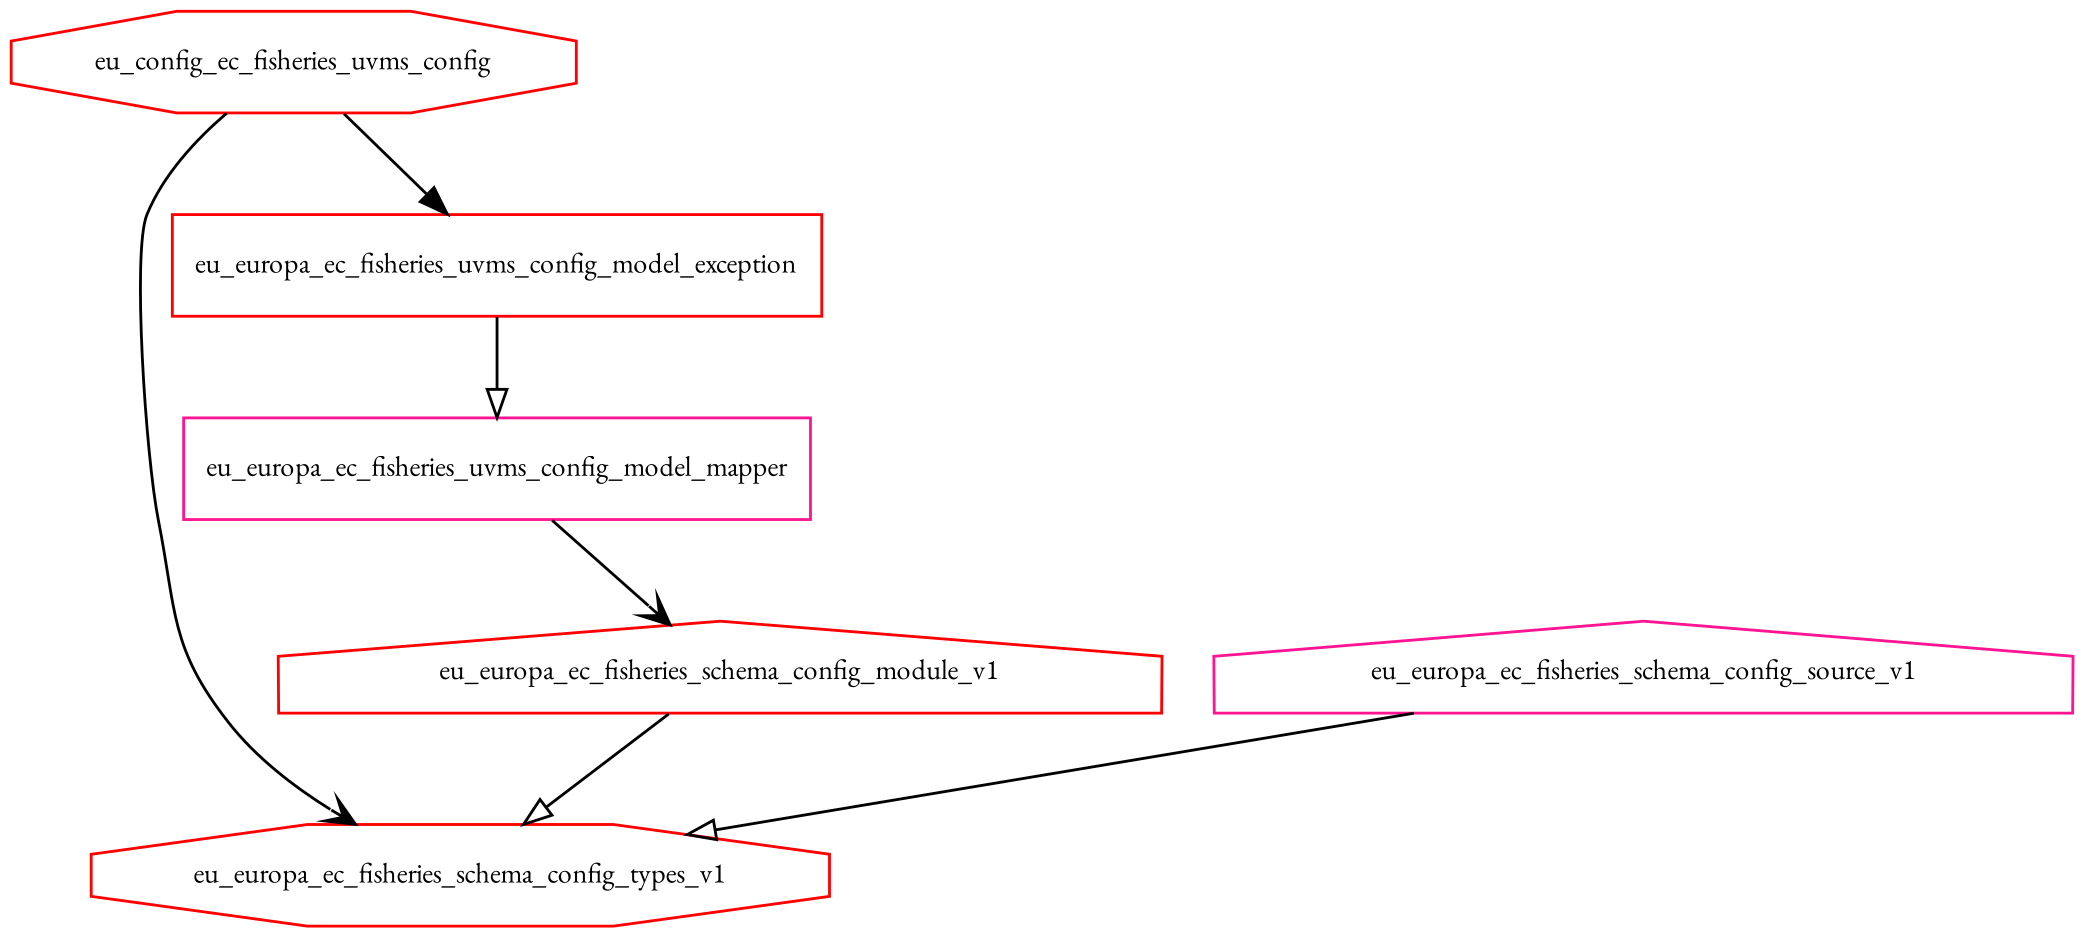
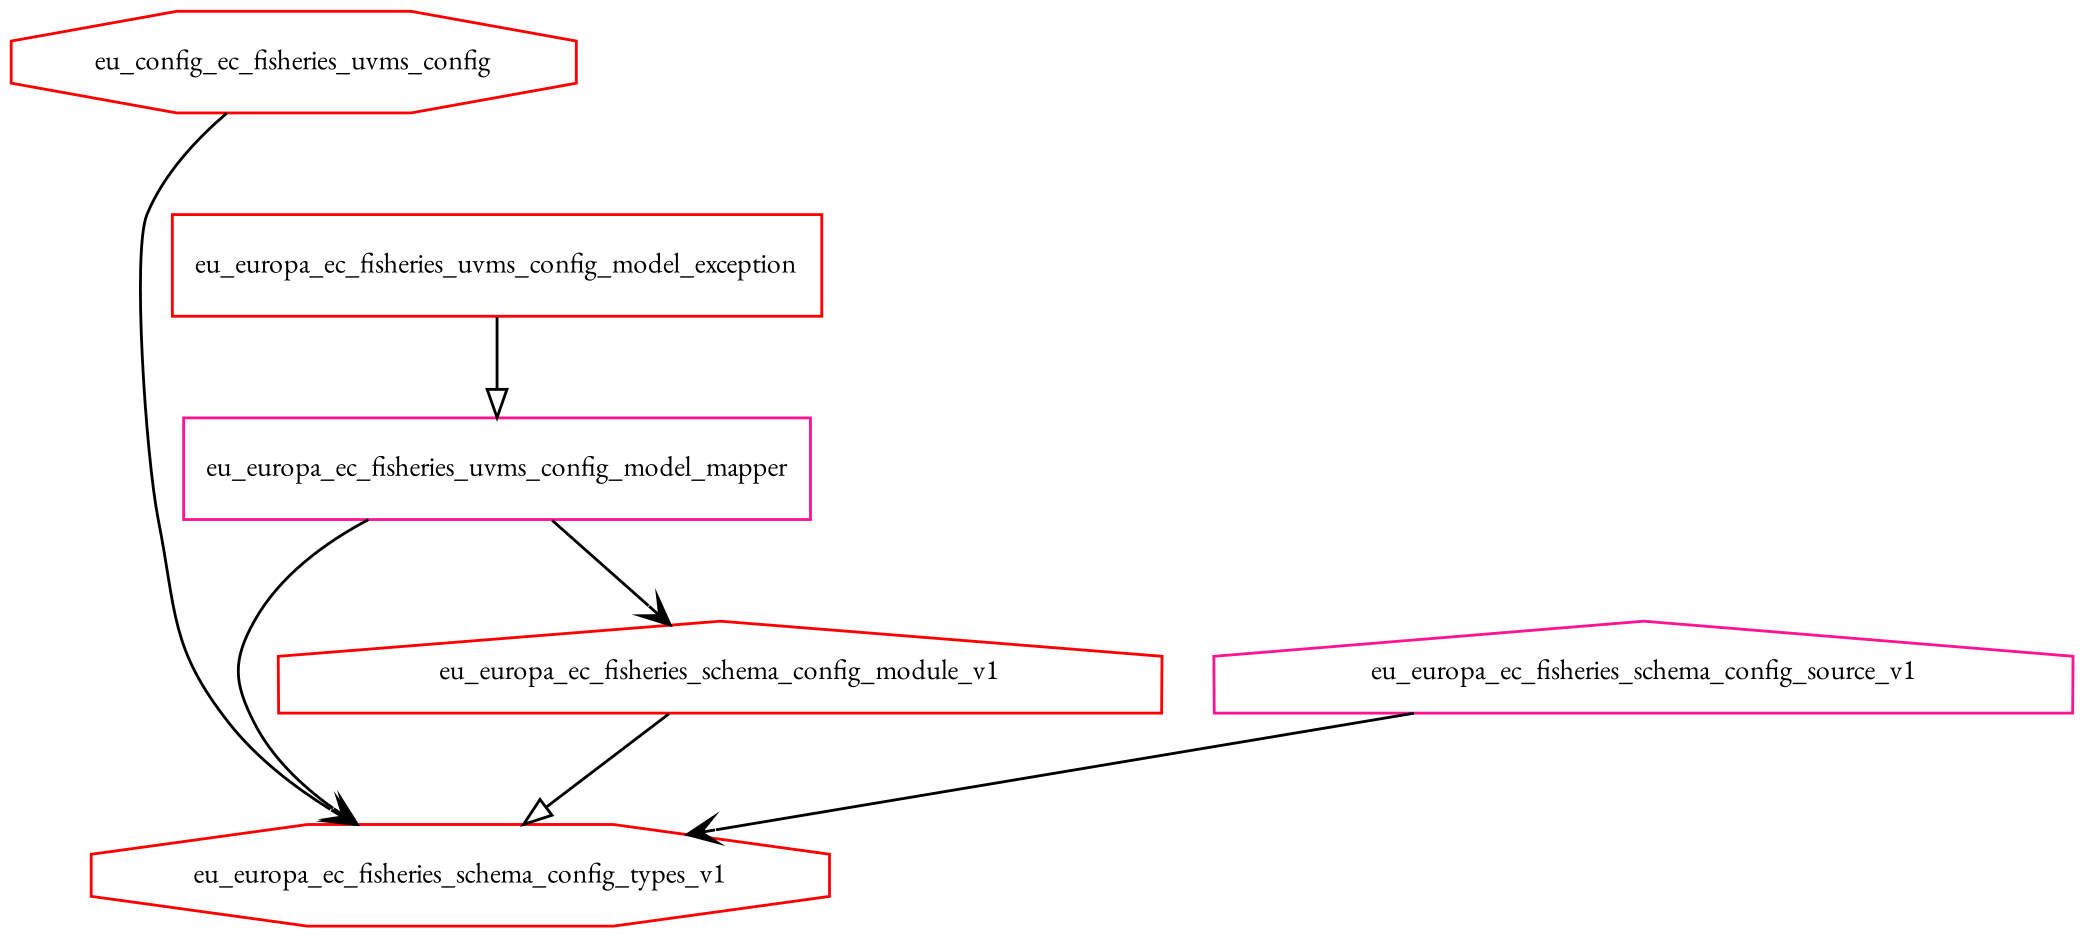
  digraph {
    fontname="EB Garamond"
    node [color=red fontname="EB Garamond" fontsize=10.0 shape=octagon]
    edge [arrowhead=onormal fontname="EB Garamond"]
    eu_europa_ec_fisheries_schema_config_types_v1
    eu_europa_ec_fisheries_schema_config_module_v1 [shape=house]
    eu_europa_ec_fisheries_schema_config_source_v1 [color=deeppink shape=house]
    n4 [label=eu_config_ec_fisheries_uvms_config]
    eu_europa_ec_fisheries_uvms_config_model_exception [shape=box]
    eu_europa_ec_fisheries_uvms_config_model_mapper [color=deeppink shape=box]
    eu_europa_ec_fisheries_schema_config_module_v1 -> eu_europa_ec_fisheries_schema_config_types_v1
-   eu_europa_ec_fisheries_schema_config_source_v1 -> eu_europa_ec_fisheries_schema_config_types_v1
+   eu_europa_ec_fisheries_schema_config_source_v1 -> eu_europa_ec_fisheries_schema_config_types_v1 [arrowhead=vee]
    n4 -> eu_europa_ec_fisheries_schema_config_types_v1 [arrowhead=vee]
-   n4 -> eu_europa_ec_fisheries_uvms_config_model_exception [arrowhead=normal]
    eu_europa_ec_fisheries_uvms_config_model_exception -> eu_europa_ec_fisheries_uvms_config_model_mapper
+   eu_europa_ec_fisheries_uvms_config_model_mapper -> eu_europa_ec_fisheries_schema_config_types_v1 [arrowhead=vee]
    eu_europa_ec_fisheries_uvms_config_model_mapper -> eu_europa_ec_fisheries_schema_config_module_v1 [arrowhead=vee]
  }
